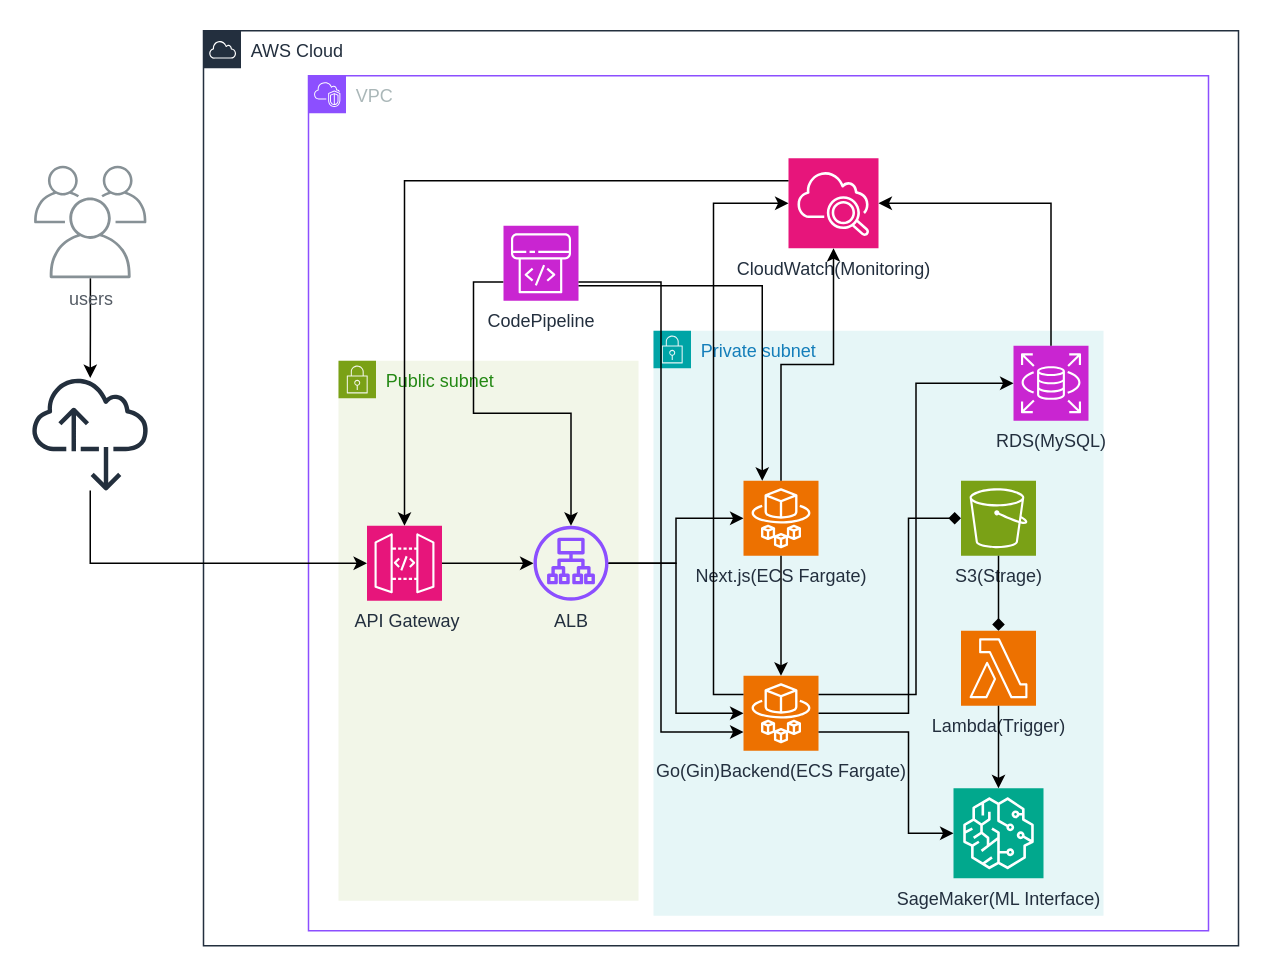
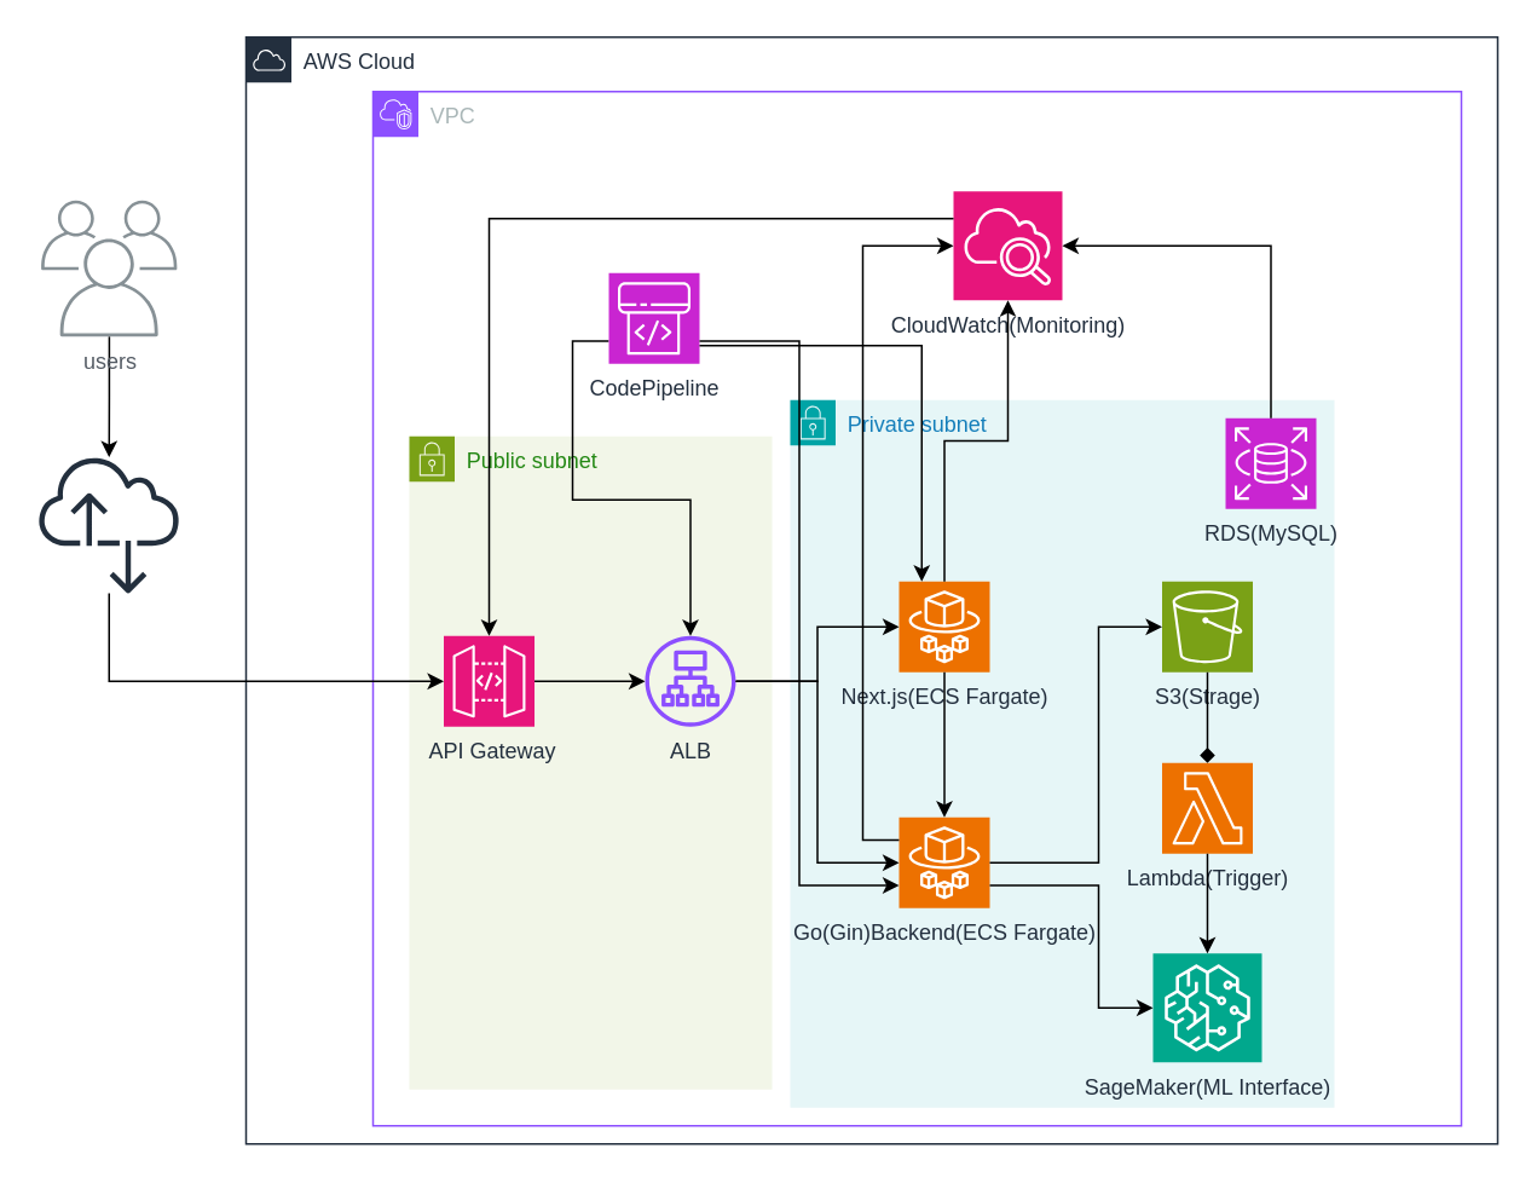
  <mxCell id="0" />
  <mxCell id="1" parent="0" />
  <mxCell id="2" value="AWS Cloud" style="points=[[0,0],[0.25,0],[0.5,0],[0.75,0],[1,0],[1,0.25],[1,0.5],[1,0.75],[1,1],[0.75,1],[0.5,1],[0.25,1],[0,1],[0,0.75],[0,0.5],[0,0.25]];outlineConnect=0;gradientColor=none;html=1;whiteSpace=wrap;fontSize=12;fontStyle=0;container=1;pointerEvents=0;collapsible=0;recursiveResize=0;shape=mxgraph.aws4.group;grIcon=mxgraph.aws4.group_aws_cloud;strokeColor=#232F3E;fillColor=none;verticalAlign=top;align=left;spacingLeft=30;fontColor=#232F3E;dashed=0;" vertex="1" parent="1"><mxGeometry x="135" y="20" width="690" height="610" as="geometry" /></mxCell>
  <mxCell id="3" value="VPC" style="points=[[0,0],[0.25,0],[0.5,0],[0.75,0],[1,0],[1,0.25],[1,0.5],[1,0.75],[1,1],[0.75,1],[0.5,1],[0.25,1],[0,1],[0,0.75],[0,0.5],[0,0.25]];outlineConnect=0;gradientColor=none;html=1;whiteSpace=wrap;fontSize=12;fontStyle=0;container=1;pointerEvents=0;collapsible=0;recursiveResize=0;shape=mxgraph.aws4.group;grIcon=mxgraph.aws4.group_vpc2;strokeColor=#8C4FFF;fillColor=none;verticalAlign=top;align=left;spacingLeft=30;fontColor=#AAB7B8;dashed=0;" vertex="1" parent="2"><mxGeometry x="70" y="30" width="600" height="570" as="geometry" /></mxCell>
  <mxCell id="4" value="Private subnet" style="points=[[0,0],[0.25,0],[0.5,0],[0.75,0],[1,0],[1,0.25],[1,0.5],[1,0.75],[1,1],[0.75,1],[0.5,1],[0.25,1],[0,1],[0,0.75],[0,0.5],[0,0.25]];outlineConnect=0;gradientColor=none;html=1;whiteSpace=wrap;fontSize=12;fontStyle=0;container=1;pointerEvents=0;collapsible=0;recursiveResize=0;shape=mxgraph.aws4.group;grIcon=mxgraph.aws4.group_security_group;grStroke=0;strokeColor=#00A4A6;fillColor=#E6F6F7;verticalAlign=top;align=left;spacingLeft=30;fontColor=#147EBA;dashed=0;" vertex="1" parent="3"><mxGeometry x="230" y="170" width="300" height="390" as="geometry" /></mxCell>
  <mxCell id="5" value="RDS(MySQL)" style="sketch=0;points=[[0,0,0],[0.25,0,0],[0.5,0,0],[0.75,0,0],[1,0,0],[0,1,0],[0.25,1,0],[0.5,1,0],[0.75,1,0],[1,1,0],[0,0.25,0],[0,0.5,0],[0,0.75,0],[1,0.25,0],[1,0.5,0],[1,0.75,0]];outlineConnect=0;fontColor=#232F3E;fillColor=#C925D1;strokeColor=#ffffff;dashed=0;verticalLabelPosition=bottom;verticalAlign=top;align=center;html=1;fontSize=12;fontStyle=0;aspect=fixed;shape=mxgraph.aws4.resourceIcon;resIcon=mxgraph.aws4.rds;" vertex="1" parent="4"><mxGeometry x="240" y="10" width="50" height="50" as="geometry" /></mxCell>
  <mxCell id="6" value="S3(Strage)" style="sketch=0;points=[[0,0,0],[0.25,0,0],[0.5,0,0],[0.75,0,0],[1,0,0],[0,1,0],[0.25,1,0],[0.5,1,0],[0.75,1,0],[1,1,0],[0,0.25,0],[0,0.5,0],[0,0.75,0],[1,0.25,0],[1,0.5,0],[1,0.75,0]];outlineConnect=0;fontColor=#232F3E;fillColor=#7AA116;strokeColor=#ffffff;dashed=0;verticalLabelPosition=bottom;verticalAlign=top;align=center;html=1;fontSize=12;fontStyle=0;aspect=fixed;shape=mxgraph.aws4.resourceIcon;resIcon=mxgraph.aws4.s3;" vertex="1" parent="4"><mxGeometry x="205" y="100" width="50" height="50" as="geometry" /></mxCell>
  <mxCell id="7" value="Next.js(ECS Fargate)" style="sketch=0;points=[[0,0,0],[0.25,0,0],[0.5,0,0],[0.75,0,0],[1,0,0],[0,1,0],[0.25,1,0],[0.5,1,0],[0.75,1,0],[1,1,0],[0,0.25,0],[0,0.5,0],[0,0.75,0],[1,0.25,0],[1,0.5,0],[1,0.75,0]];outlineConnect=0;fontColor=#232F3E;fillColor=#ED7100;strokeColor=#ffffff;dashed=0;verticalLabelPosition=bottom;verticalAlign=top;align=center;html=1;fontSize=12;fontStyle=0;aspect=fixed;shape=mxgraph.aws4.resourceIcon;resIcon=mxgraph.aws4.fargate;" vertex="1" parent="4"><mxGeometry x="60" y="100" width="50" height="50" as="geometry" /></mxCell>
  <mxCell id="8" value="Go(Gin)Backend(ECS Fargate)" style="sketch=0;points=[[0,0,0],[0.25,0,0],[0.5,0,0],[0.75,0,0],[1,0,0],[0,1,0],[0.25,1,0],[0.5,1,0],[0.75,1,0],[1,1,0],[0,0.25,0],[0,0.5,0],[0,0.75,0],[1,0.25,0],[1,0.5,0],[1,0.75,0]];outlineConnect=0;fontColor=#232F3E;fillColor=#ED7100;strokeColor=#ffffff;dashed=0;verticalLabelPosition=bottom;verticalAlign=top;align=center;html=1;fontSize=12;fontStyle=0;aspect=fixed;shape=mxgraph.aws4.resourceIcon;resIcon=mxgraph.aws4.fargate;" vertex="1" parent="4"><mxGeometry x="60" y="230" width="50" height="50" as="geometry" /></mxCell>
  <mxCell id="9" value="SageMaker(ML Interface)" style="sketch=0;points=[[0,0,0],[0.25,0,0],[0.5,0,0],[0.75,0,0],[1,0,0],[0,1,0],[0.25,1,0],[0.5,1,0],[0.75,1,0],[1,1,0],[0,0.25,0],[0,0.5,0],[0,0.75,0],[1,0.25,0],[1,0.5,0],[1,0.75,0]];outlineConnect=0;fontColor=#232F3E;fillColor=#01A88D;strokeColor=#ffffff;dashed=0;verticalLabelPosition=bottom;verticalAlign=top;align=center;html=1;fontSize=12;fontStyle=0;aspect=fixed;shape=mxgraph.aws4.resourceIcon;resIcon=mxgraph.aws4.sagemaker;" vertex="1" parent="4"><mxGeometry x="200" y="305" width="60" height="60" as="geometry" /></mxCell>
- <mxCell id="10" style="edgeStyle=orthogonalEdgeStyle;rounded=0;orthogonalLoop=1;jettySize=auto;html=1;exitX=1;exitY=0.25;exitDx=0;exitDy=0;exitPerimeter=0;entryX=0;entryY=0.5;entryDx=0;entryDy=0;entryPerimeter=0;" edge="1" parent="4" source="8" target="5"><mxGeometry relative="1" as="geometry" /></mxCell>
- <mxCell id="11" style="edgeStyle=orthogonalEdgeStyle;rounded=0;orthogonalLoop=1;jettySize=auto;html=1;exitX=1;exitY=0.5;exitDx=0;exitDy=0;exitPerimeter=0;entryX=0;entryY=0.5;entryDx=0;entryDy=0;entryPerimeter=0;endArrow=diamond;" edge="1" parent="4" source="8" target="6"><mxGeometry relative="1" as="geometry"><Array as="points"><mxPoint x="170" y="255" /><mxPoint x="170" y="125" /></Array></mxGeometry></mxCell>
+ <mxCell id="11" style="edgeStyle=orthogonalEdgeStyle;rounded=0;orthogonalLoop=1;jettySize=auto;html=1;exitX=1;exitY=0.5;exitDx=0;exitDy=0;exitPerimeter=0;entryX=0;entryY=0.5;entryDx=0;entryDy=0;entryPerimeter=0;" edge="1" parent="4" source="8" target="6"><mxGeometry relative="1" as="geometry"><Array as="points"><mxPoint x="170" y="255" /><mxPoint x="170" y="125" /></Array></mxGeometry></mxCell>
  <mxCell id="12" style="edgeStyle=orthogonalEdgeStyle;rounded=0;orthogonalLoop=1;jettySize=auto;html=1;exitX=1;exitY=0.75;exitDx=0;exitDy=0;exitPerimeter=0;entryX=0;entryY=0.5;entryDx=0;entryDy=0;entryPerimeter=0;" edge="1" parent="4" source="8" target="9"><mxGeometry relative="1" as="geometry"><Array as="points"><mxPoint x="170" y="268" /><mxPoint x="170" y="335" /></Array></mxGeometry></mxCell>
  <mxCell id="13" style="edgeStyle=orthogonalEdgeStyle;rounded=0;orthogonalLoop=1;jettySize=auto;html=1;exitX=0.5;exitY=1;exitDx=0;exitDy=0;exitPerimeter=0;entryX=0.5;entryY=0;entryDx=0;entryDy=0;entryPerimeter=0;" edge="1" parent="4" source="7" target="8"><mxGeometry relative="1" as="geometry" /></mxCell>
  <mxCell id="14" value="Lambda(Trigger)" style="sketch=0;points=[[0,0,0],[0.25,0,0],[0.5,0,0],[0.75,0,0],[1,0,0],[0,1,0],[0.25,1,0],[0.5,1,0],[0.75,1,0],[1,1,0],[0,0.25,0],[0,0.5,0],[0,0.75,0],[1,0.25,0],[1,0.5,0],[1,0.75,0]];outlineConnect=0;fontColor=#232F3E;fillColor=#ED7100;strokeColor=#ffffff;dashed=0;verticalLabelPosition=bottom;verticalAlign=top;align=center;html=1;fontSize=12;fontStyle=0;aspect=fixed;shape=mxgraph.aws4.resourceIcon;resIcon=mxgraph.aws4.lambda;" vertex="1" parent="4"><mxGeometry x="205" y="200" width="50" height="50" as="geometry" /></mxCell>
  <mxCell id="15" style="edgeStyle=orthogonalEdgeStyle;rounded=0;orthogonalLoop=1;jettySize=auto;html=1;entryX=0.5;entryY=0;entryDx=0;entryDy=0;entryPerimeter=0;endArrow=diamond;" edge="1" parent="4" source="6" target="14"><mxGeometry relative="1" as="geometry" /></mxCell>
  <mxCell id="16" style="edgeStyle=orthogonalEdgeStyle;rounded=0;orthogonalLoop=1;jettySize=auto;html=1;entryX=0.5;entryY=0;entryDx=0;entryDy=0;entryPerimeter=0;" edge="1" parent="4" source="14" target="9"><mxGeometry relative="1" as="geometry" /></mxCell>
  <mxCell id="17" value="Public subnet" style="points=[[0,0],[0.25,0],[0.5,0],[0.75,0],[1,0],[1,0.25],[1,0.5],[1,0.75],[1,1],[0.75,1],[0.5,1],[0.25,1],[0,1],[0,0.75],[0,0.5],[0,0.25]];outlineConnect=0;gradientColor=none;html=1;whiteSpace=wrap;fontSize=12;fontStyle=0;container=1;pointerEvents=0;collapsible=0;recursiveResize=0;shape=mxgraph.aws4.group;grIcon=mxgraph.aws4.group_security_group;grStroke=0;strokeColor=#7AA116;fillColor=#F2F6E8;verticalAlign=top;align=left;spacingLeft=30;fontColor=#248814;dashed=0;" vertex="1" parent="3"><mxGeometry x="20" y="190" width="200" height="360" as="geometry" /></mxCell>
  <mxCell id="18" style="edgeStyle=orthogonalEdgeStyle;rounded=0;orthogonalLoop=1;jettySize=auto;html=1;exitX=1;exitY=0.5;exitDx=0;exitDy=0;exitPerimeter=0;" edge="1" parent="17" source="19" target="20"><mxGeometry relative="1" as="geometry" /></mxCell>
  <mxCell id="19" value="&amp;nbsp;API Gateway&lt;div&gt;&lt;br&gt;&lt;/div&gt;" style="sketch=0;points=[[0,0,0],[0.25,0,0],[0.5,0,0],[0.75,0,0],[1,0,0],[0,1,0],[0.25,1,0],[0.5,1,0],[0.75,1,0],[1,1,0],[0,0.25,0],[0,0.5,0],[0,0.75,0],[1,0.25,0],[1,0.5,0],[1,0.75,0]];outlineConnect=0;fontColor=#232F3E;fillColor=#E7157B;strokeColor=#ffffff;dashed=0;verticalLabelPosition=bottom;verticalAlign=top;align=center;html=1;fontSize=12;fontStyle=0;aspect=fixed;shape=mxgraph.aws4.resourceIcon;resIcon=mxgraph.aws4.api_gateway;" vertex="1" parent="17"><mxGeometry x="19" y="110" width="50" height="50" as="geometry" /></mxCell>
  <mxCell id="20" value="ALB" style="sketch=0;outlineConnect=0;fontColor=#232F3E;gradientColor=none;fillColor=#8C4FFF;strokeColor=none;dashed=0;verticalLabelPosition=bottom;verticalAlign=top;align=center;html=1;fontSize=12;fontStyle=0;aspect=fixed;pointerEvents=1;shape=mxgraph.aws4.application_load_balancer;" vertex="1" parent="17"><mxGeometry x="130" y="110" width="50" height="50" as="geometry" /></mxCell>
  <mxCell id="21" style="edgeStyle=orthogonalEdgeStyle;rounded=0;orthogonalLoop=1;jettySize=auto;html=1;entryX=0;entryY=0.5;entryDx=0;entryDy=0;entryPerimeter=0;" edge="1" parent="3" source="20" target="7"><mxGeometry relative="1" as="geometry" /></mxCell>
  <mxCell id="22" style="edgeStyle=orthogonalEdgeStyle;rounded=0;orthogonalLoop=1;jettySize=auto;html=1;entryX=0;entryY=0.5;entryDx=0;entryDy=0;entryPerimeter=0;" edge="1" parent="3" source="20" target="8"><mxGeometry relative="1" as="geometry" /></mxCell>
  <mxCell id="23" value="CloudWatch(Monitoring&lt;span style=&quot;background-color: transparent; color: light-dark(rgb(35, 47, 62), rgb(189, 199, 212));&quot;&gt;)&lt;/span&gt;" style="sketch=0;points=[[0,0,0],[0.25,0,0],[0.5,0,0],[0.75,0,0],[1,0,0],[0,1,0],[0.25,1,0],[0.5,1,0],[0.75,1,0],[1,1,0],[0,0.25,0],[0,0.5,0],[0,0.75,0],[1,0.25,0],[1,0.5,0],[1,0.75,0]];points=[[0,0,0],[0.25,0,0],[0.5,0,0],[0.75,0,0],[1,0,0],[0,1,0],[0.25,1,0],[0.5,1,0],[0.75,1,0],[1,1,0],[0,0.25,0],[0,0.5,0],[0,0.75,0],[1,0.25,0],[1,0.5,0],[1,0.75,0]];outlineConnect=0;fontColor=#232F3E;fillColor=#E7157B;strokeColor=#ffffff;dashed=0;verticalLabelPosition=bottom;verticalAlign=top;align=center;html=1;fontSize=12;fontStyle=0;aspect=fixed;shape=mxgraph.aws4.resourceIcon;resIcon=mxgraph.aws4.cloudwatch_2;" vertex="1" parent="3"><mxGeometry x="320" y="55" width="60" height="60" as="geometry" /></mxCell>
  <mxCell id="24" style="edgeStyle=orthogonalEdgeStyle;rounded=0;orthogonalLoop=1;jettySize=auto;html=1;exitX=0;exitY=0.75;exitDx=0;exitDy=0;exitPerimeter=0;" edge="1" parent="3" source="25" target="20"><mxGeometry relative="1" as="geometry" /></mxCell>
  <mxCell id="25" value="CodePipeline&lt;div&gt;&lt;br&gt;&lt;/div&gt;" style="sketch=0;points=[[0,0,0],[0.25,0,0],[0.5,0,0],[0.75,0,0],[1,0,0],[0,1,0],[0.25,1,0],[0.5,1,0],[0.75,1,0],[1,1,0],[0,0.25,0],[0,0.5,0],[0,0.75,0],[1,0.25,0],[1,0.5,0],[1,0.75,0]];outlineConnect=0;fontColor=#232F3E;fillColor=#C925D1;strokeColor=#ffffff;dashed=0;verticalLabelPosition=bottom;verticalAlign=top;align=center;html=1;fontSize=12;fontStyle=0;aspect=fixed;shape=mxgraph.aws4.resourceIcon;resIcon=mxgraph.aws4.codepipeline;" vertex="1" parent="3"><mxGeometry x="130" y="100" width="50" height="50" as="geometry" /></mxCell>
  <mxCell id="26" style="edgeStyle=orthogonalEdgeStyle;rounded=0;orthogonalLoop=1;jettySize=auto;html=1;exitX=0;exitY=0.25;exitDx=0;exitDy=0;exitPerimeter=0;entryX=0.5;entryY=0;entryDx=0;entryDy=0;entryPerimeter=0;" edge="1" parent="3" source="23" target="19"><mxGeometry relative="1" as="geometry" /></mxCell>
  <mxCell id="27" style="edgeStyle=orthogonalEdgeStyle;rounded=0;orthogonalLoop=1;jettySize=auto;html=1;entryX=0.25;entryY=0;entryDx=0;entryDy=0;entryPerimeter=0;" edge="1" parent="3" source="25" target="7"><mxGeometry relative="1" as="geometry"><Array as="points"><mxPoint x="303" y="140" /></Array></mxGeometry></mxCell>
  <mxCell id="28" style="edgeStyle=orthogonalEdgeStyle;rounded=0;orthogonalLoop=1;jettySize=auto;html=1;exitX=1;exitY=0.75;exitDx=0;exitDy=0;exitPerimeter=0;entryX=0;entryY=0.75;entryDx=0;entryDy=0;entryPerimeter=0;" edge="1" parent="3" source="25" target="8"><mxGeometry relative="1" as="geometry" /></mxCell>
  <mxCell id="29" style="edgeStyle=orthogonalEdgeStyle;rounded=0;orthogonalLoop=1;jettySize=auto;html=1;exitX=0;exitY=0.25;exitDx=0;exitDy=0;exitPerimeter=0;entryX=0;entryY=0.5;entryDx=0;entryDy=0;entryPerimeter=0;" edge="1" parent="3" source="8" target="23"><mxGeometry relative="1" as="geometry" /></mxCell>
  <mxCell id="30" style="edgeStyle=orthogonalEdgeStyle;rounded=0;orthogonalLoop=1;jettySize=auto;html=1;exitX=0.5;exitY=0;exitDx=0;exitDy=0;exitPerimeter=0;entryX=0.5;entryY=1;entryDx=0;entryDy=0;entryPerimeter=0;" edge="1" parent="3" source="7" target="23"><mxGeometry relative="1" as="geometry" /></mxCell>
  <mxCell id="31" style="edgeStyle=orthogonalEdgeStyle;rounded=0;orthogonalLoop=1;jettySize=auto;html=1;exitX=0.5;exitY=0;exitDx=0;exitDy=0;exitPerimeter=0;entryX=1;entryY=0.5;entryDx=0;entryDy=0;entryPerimeter=0;" edge="1" parent="3" source="5" target="23"><mxGeometry relative="1" as="geometry" /></mxCell>
  <mxCell id="32" style="edgeStyle=orthogonalEdgeStyle;rounded=0;orthogonalLoop=1;jettySize=auto;html=1;" edge="1" parent="1" source="33" target="34"><mxGeometry relative="1" as="geometry" /></mxCell>
  <mxCell id="33" value="users" style="sketch=0;outlineConnect=0;gradientColor=none;fontColor=#545B64;strokeColor=none;fillColor=#879196;dashed=0;verticalLabelPosition=bottom;verticalAlign=top;align=center;html=1;fontSize=12;fontStyle=0;aspect=fixed;shape=mxgraph.aws4.illustration_users;pointerEvents=1" vertex="1" parent="1"><mxGeometry x="22" y="110" width="75" height="75" as="geometry" /></mxCell>
  <mxCell id="34" value="" style="sketch=0;outlineConnect=0;fontColor=#232F3E;gradientColor=none;fillColor=#232F3D;strokeColor=none;dashed=0;verticalLabelPosition=bottom;verticalAlign=top;align=center;html=1;fontSize=12;fontStyle=0;aspect=fixed;pointerEvents=1;shape=mxgraph.aws4.internet_alt2;" vertex="1" parent="1"><mxGeometry x="20.5" y="250" width="78" height="78" as="geometry" /></mxCell>
  <mxCell id="35" style="edgeStyle=orthogonalEdgeStyle;rounded=0;orthogonalLoop=1;jettySize=auto;html=1;entryX=0;entryY=0.5;entryDx=0;entryDy=0;entryPerimeter=0;" edge="1" parent="1" source="34" target="19"><mxGeometry relative="1" as="geometry"><Array as="points"><mxPoint x="60" y="375" /></Array></mxGeometry></mxCell>
